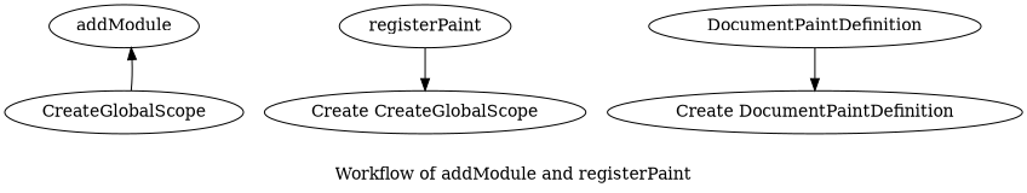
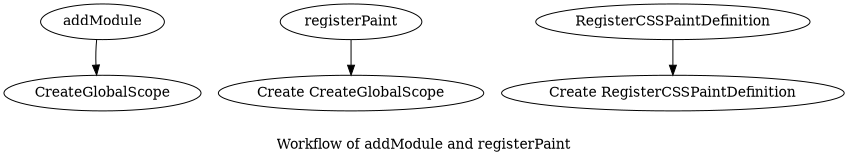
  digraph {
    label="Workflow of addModule and registerPaint"
    addModule
    CreateGlobalScope
    n3 [label="Create CreateGlobalScope"]
    registerPaint
-   RegisterCSSPaintDefinition [label=DocumentPaintDefinition]
-   "Create DocumentPaintDefinition"
-   CreateGlobalScope -> addModule
+   RegisterCSSPaintDefinition
+   "Create DocumentPaintDefinition" [label="Create RegisterCSSPaintDefinition"]
+   addModule -> CreateGlobalScope
    registerPaint -> n3
    RegisterCSSPaintDefinition -> "Create DocumentPaintDefinition"
  }
